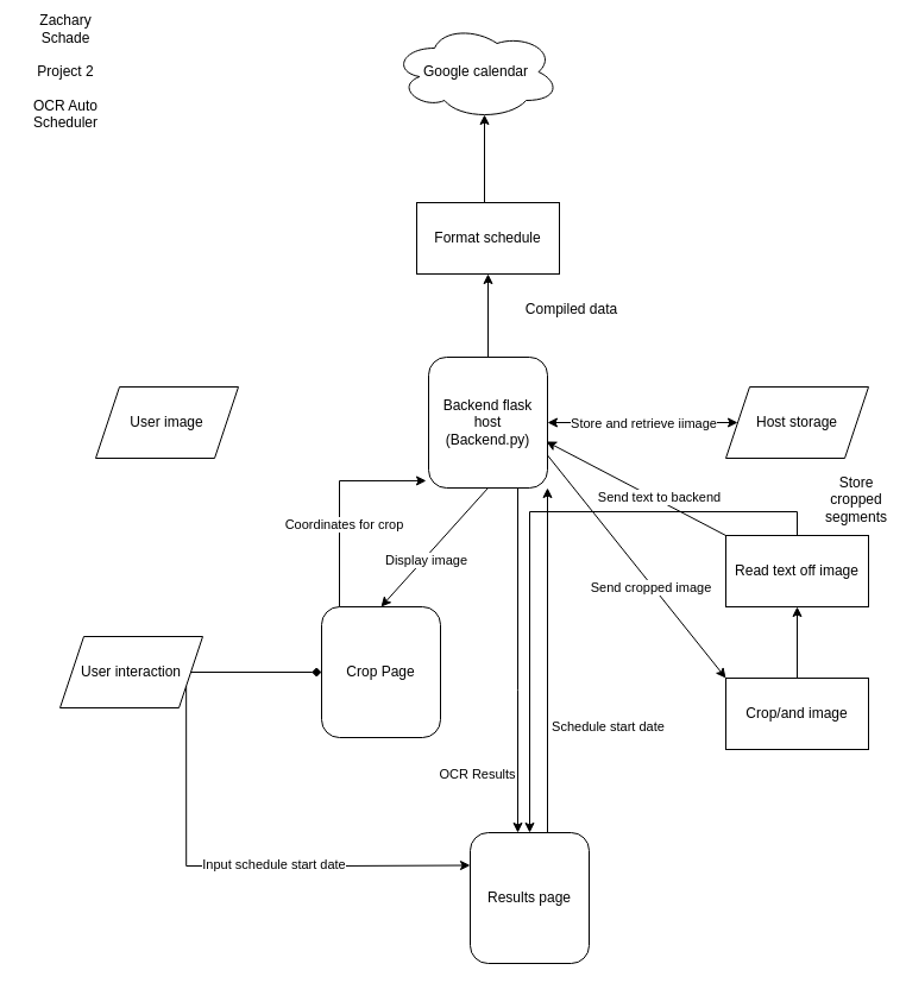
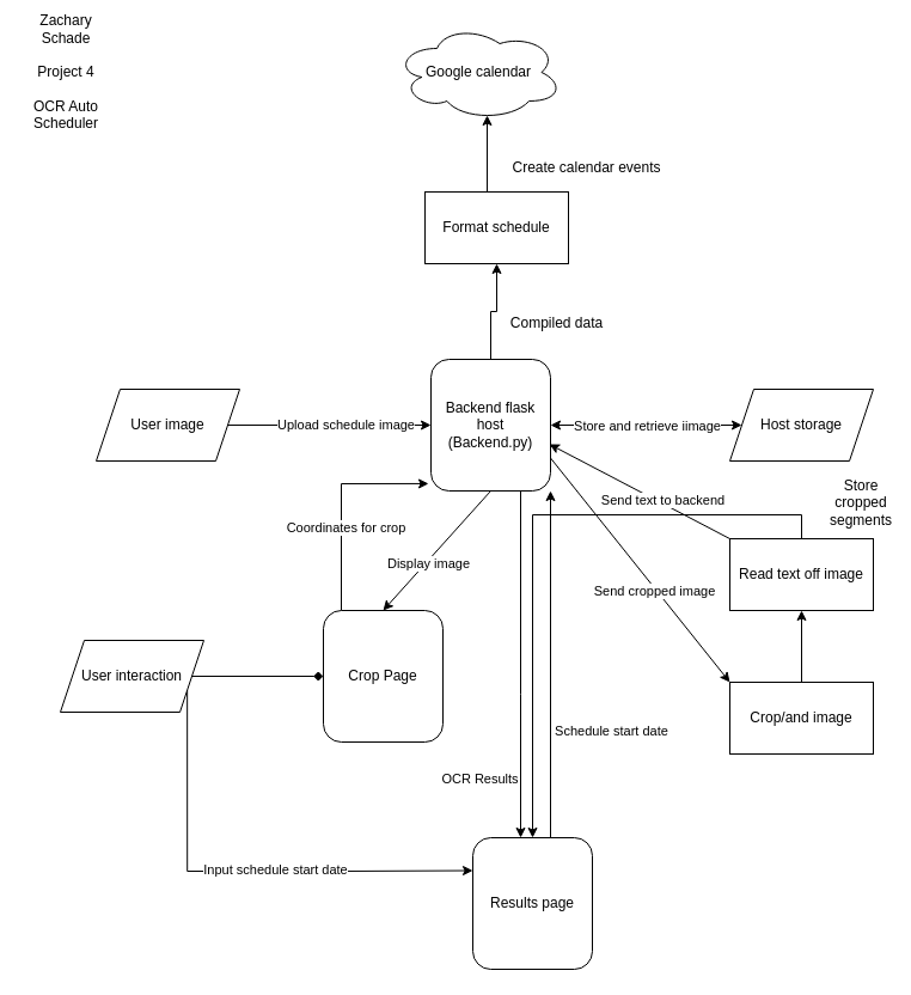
  <mxCell id="0" />
  <mxCell id="1" parent="0" />
  <mxCell id="2" style="edgeStyle=orthogonalEdgeStyle;rounded=0;orthogonalLoop=1;jettySize=auto;html=1;exitX=0.75;exitY=1;exitDx=0;exitDy=0;" edge="1" parent="1" source="5" target="31"><mxGeometry relative="1" as="geometry"><Array as="points"><mxPoint x="435" y="580" /><mxPoint x="435" y="580" /></Array></mxGeometry></mxCell>
  <mxCell id="3" value="OCR Results" style="edgeLabel;html=1;align=center;verticalAlign=middle;resizable=0;points=[];" vertex="1" connectable="0" parent="2"><mxGeometry x="0.11" y="-1" relative="1" as="geometry"><mxPoint x="-34" y="79" as="offset" /></mxGeometry></mxCell>
  <mxCell id="4" style="edgeStyle=orthogonalEdgeStyle;rounded=0;orthogonalLoop=1;jettySize=auto;html=1;exitX=0.5;exitY=0;exitDx=0;exitDy=0;entryX=0.5;entryY=1;entryDx=0;entryDy=0;" edge="1" parent="1" source="5" target="35"><mxGeometry relative="1" as="geometry" /></mxCell>
  <mxCell id="5" value="Backend flask host&lt;br&gt;(Backend.py)" style="rounded=1;whiteSpace=wrap;html=1;" vertex="1" parent="1"><mxGeometry x="360" y="300" width="100" height="110" as="geometry" /></mxCell>
  <mxCell id="6" value="User image" style="shape=parallelogram;perimeter=parallelogramPerimeter;whiteSpace=wrap;html=1;fixedSize=1;" vertex="1" parent="1"><mxGeometry x="80" y="325" width="120" height="60" as="geometry" /></mxCell>
+ <mxCell id="7" value="" style="endArrow=classic;html=1;exitX=1;exitY=0.5;exitDx=0;exitDy=0;entryX=0;entryY=0.5;entryDx=0;entryDy=0;" edge="1" parent="1" source="6" target="5"><mxGeometry width="50" height="50" relative="1" as="geometry"><mxPoint x="420" y="590" as="sourcePoint" /><mxPoint x="470" y="540" as="targetPoint" /></mxGeometry></mxCell>
+ <mxCell id="8" value="Upload schedule image" style="edgeLabel;html=1;align=center;verticalAlign=middle;resizable=0;points=[];" vertex="1" connectable="0" parent="7"><mxGeometry x="0.153" y="1" relative="1" as="geometry"><mxPoint as="offset" /></mxGeometry></mxCell>
  <mxCell id="9" value="Host storage" style="shape=parallelogram;perimeter=parallelogramPerimeter;whiteSpace=wrap;html=1;fixedSize=1;" vertex="1" parent="1"><mxGeometry x="610" y="325" width="120" height="60" as="geometry" /></mxCell>
  <mxCell id="10" value="" style="endArrow=classic;startArrow=classic;html=1;entryX=0;entryY=0.5;entryDx=0;entryDy=0;exitX=1;exitY=0.5;exitDx=0;exitDy=0;" edge="1" parent="1" source="5" target="9"><mxGeometry width="50" height="50" relative="1" as="geometry"><mxPoint x="420" y="590" as="sourcePoint" /><mxPoint x="470" y="540" as="targetPoint" /></mxGeometry></mxCell>
  <mxCell id="11" value="Store and retrieve iimage" style="edgeLabel;html=1;align=center;verticalAlign=middle;resizable=0;points=[];" vertex="1" connectable="0" parent="10"><mxGeometry x="0.225" y="2" relative="1" as="geometry"><mxPoint x="-18" y="2" as="offset" /></mxGeometry></mxCell>
  <mxCell id="12" value="Crop/and image" style="rounded=0;whiteSpace=wrap;html=1;" vertex="1" parent="1"><mxGeometry x="610" y="570" width="120" height="60" as="geometry" /></mxCell>
  <mxCell id="13" style="edgeStyle=orthogonalEdgeStyle;rounded=0;orthogonalLoop=1;jettySize=auto;html=1;exitX=0.25;exitY=0;exitDx=0;exitDy=0;entryX=-0.02;entryY=0.945;entryDx=0;entryDy=0;entryPerimeter=0;" edge="1" parent="1" source="15" target="5"><mxGeometry relative="1" as="geometry"><Array as="points"><mxPoint x="285" y="404" /></Array></mxGeometry></mxCell>
  <mxCell id="14" value="Coordinates for crop" style="edgeLabel;html=1;align=center;verticalAlign=middle;resizable=0;points=[];" vertex="1" connectable="0" parent="13"><mxGeometry x="-0.153" y="-3" relative="1" as="geometry"><mxPoint as="offset" /></mxGeometry></mxCell>
  <mxCell id="15" value="Crop Page" style="rounded=1;whiteSpace=wrap;html=1;" vertex="1" parent="1"><mxGeometry x="270" y="510" width="100" height="110" as="geometry" /></mxCell>
  <mxCell id="16" value="" style="endArrow=classic;html=1;exitX=0.5;exitY=1;exitDx=0;exitDy=0;entryX=0.5;entryY=0;entryDx=0;entryDy=0;" edge="1" parent="1" source="5" target="15"><mxGeometry width="50" height="50" relative="1" as="geometry"><mxPoint x="420" y="600" as="sourcePoint" /><mxPoint x="470" y="550" as="targetPoint" /></mxGeometry></mxCell>
  <mxCell id="17" value="Display image" style="edgeLabel;html=1;align=center;verticalAlign=middle;resizable=0;points=[];" vertex="1" connectable="0" parent="16"><mxGeometry x="0.19" y="1" relative="1" as="geometry"><mxPoint as="offset" /></mxGeometry></mxCell>
  <mxCell id="18" style="edgeStyle=orthogonalEdgeStyle;rounded=0;orthogonalLoop=1;jettySize=auto;html=1;exitX=1;exitY=0.5;exitDx=0;exitDy=0;entryX=0;entryY=0.5;entryDx=0;entryDy=0;endArrow=diamond;" edge="1" parent="1" source="21" target="15"><mxGeometry relative="1" as="geometry" /></mxCell>
  <mxCell id="19" style="edgeStyle=orthogonalEdgeStyle;rounded=0;orthogonalLoop=1;jettySize=auto;html=1;exitX=1;exitY=0.75;exitDx=0;exitDy=0;entryX=0;entryY=0.25;entryDx=0;entryDy=0;" edge="1" parent="1" source="21" target="31"><mxGeometry relative="1" as="geometry"><Array as="points"><mxPoint x="156" y="728" /><mxPoint x="283" y="728" /></Array></mxGeometry></mxCell>
  <mxCell id="20" value="Input schedule start date" style="edgeLabel;html=1;align=center;verticalAlign=middle;resizable=0;points=[];" vertex="1" connectable="0" parent="19"><mxGeometry x="0.154" y="2" relative="1" as="geometry"><mxPoint as="offset" /></mxGeometry></mxCell>
  <mxCell id="21" value="User interaction" style="shape=parallelogram;perimeter=parallelogramPerimeter;whiteSpace=wrap;html=1;fixedSize=1;" vertex="1" parent="1"><mxGeometry x="50" y="535" width="120" height="60" as="geometry" /></mxCell>
  <mxCell id="22" value="" style="endArrow=classic;html=1;exitX=1;exitY=0.75;exitDx=0;exitDy=0;entryX=0;entryY=0;entryDx=0;entryDy=0;" edge="1" parent="1" source="5" target="12"><mxGeometry width="50" height="50" relative="1" as="geometry"><mxPoint x="420" y="600" as="sourcePoint" /><mxPoint x="470" y="550" as="targetPoint" /></mxGeometry></mxCell>
  <mxCell id="23" value="Send cropped image" style="edgeLabel;html=1;align=center;verticalAlign=middle;resizable=0;points=[];" vertex="1" connectable="0" parent="22"><mxGeometry x="0.178" y="-2" relative="1" as="geometry"><mxPoint as="offset" /></mxGeometry></mxCell>
  <mxCell id="24" value="" style="endArrow=classic;html=1;exitX=0.5;exitY=0;exitDx=0;exitDy=0;" edge="1" parent="1" source="12" target="26"><mxGeometry width="50" height="50" relative="1" as="geometry"><mxPoint x="420" y="580" as="sourcePoint" /><mxPoint x="670" y="490" as="targetPoint" /></mxGeometry></mxCell>
  <mxCell id="25" style="edgeStyle=orthogonalEdgeStyle;rounded=0;orthogonalLoop=1;jettySize=auto;html=1;exitX=0.5;exitY=0;exitDx=0;exitDy=0;" edge="1" parent="1" source="26" target="31"><mxGeometry relative="1" as="geometry" /></mxCell>
  <mxCell id="26" value="Read text off image" style="rounded=0;whiteSpace=wrap;html=1;" vertex="1" parent="1"><mxGeometry x="610" y="450" width="120" height="60" as="geometry" /></mxCell>
  <mxCell id="27" value="" style="endArrow=classic;html=1;exitX=0;exitY=0;exitDx=0;exitDy=0;entryX=0.99;entryY=0.645;entryDx=0;entryDy=0;entryPerimeter=0;" edge="1" parent="1" source="26" target="5"><mxGeometry width="50" height="50" relative="1" as="geometry"><mxPoint x="420" y="590" as="sourcePoint" /><mxPoint x="470" y="540" as="targetPoint" /></mxGeometry></mxCell>
  <mxCell id="28" value="Send text to backend" style="edgeLabel;html=1;align=center;verticalAlign=middle;resizable=0;points=[];" vertex="1" connectable="0" parent="27"><mxGeometry x="-0.238" y="-3" relative="1" as="geometry"><mxPoint as="offset" /></mxGeometry></mxCell>
  <mxCell id="29" style="edgeStyle=orthogonalEdgeStyle;rounded=0;orthogonalLoop=1;jettySize=auto;html=1;exitX=0.75;exitY=0;exitDx=0;exitDy=0;entryX=1;entryY=1;entryDx=0;entryDy=0;" edge="1" parent="1" source="31" target="5"><mxGeometry relative="1" as="geometry"><Array as="points"><mxPoint x="460" y="700" /></Array></mxGeometry></mxCell>
  <mxCell id="30" value="Schedule start date" style="edgeLabel;html=1;align=center;verticalAlign=middle;resizable=0;points=[];" vertex="1" connectable="0" parent="29"><mxGeometry x="-0.407" relative="1" as="geometry"><mxPoint x="50" y="-11" as="offset" /></mxGeometry></mxCell>
  <mxCell id="31" value="Results page" style="rounded=1;whiteSpace=wrap;html=1;" vertex="1" parent="1"><mxGeometry x="395" y="700" width="100" height="110" as="geometry" /></mxCell>
  <mxCell id="32" value="Google calendar" style="ellipse;shape=cloud;whiteSpace=wrap;html=1;" vertex="1" parent="1"><mxGeometry x="330" y="20" width="140" height="80" as="geometry" /></mxCell>
  <mxCell id="33" value="Store cropped segments" style="text;html=1;strokeColor=none;fillColor=none;align=center;verticalAlign=middle;whiteSpace=wrap;rounded=0;" vertex="1" parent="1"><mxGeometry x="700" y="410" width="40" height="20" as="geometry" /></mxCell>
  <mxCell id="34" style="edgeStyle=orthogonalEdgeStyle;rounded=0;orthogonalLoop=1;jettySize=auto;html=1;exitX=0.5;exitY=0;exitDx=0;exitDy=0;entryX=0.55;entryY=0.95;entryDx=0;entryDy=0;entryPerimeter=0;" edge="1" parent="1" source="35" target="32"><mxGeometry relative="1" as="geometry"><Array as="points"><mxPoint x="407" y="170" /></Array></mxGeometry></mxCell>
- <mxCell id="35" value="Format schedule" style="rounded=0;whiteSpace=wrap;html=1;" vertex="1" parent="1"><mxGeometry x="350" y="170" width="120" height="60" as="geometry" /></mxCell>
- <mxCell id="36" value="Compiled data" style="text;html=1;align=center;verticalAlign=middle;resizable=0;points=[];autosize=1;strokeColor=none;" vertex="1" parent="1"><mxGeometry x="435" y="250" width="90" height="20" as="geometry" /></mxCell>
- <mxCell id="38" value="Zachary Schade&lt;br&gt;&lt;br&gt;Project 2&lt;br&gt;&lt;br&gt;OCR Auto Scheduler" style="text;html=1;strokeColor=none;fillColor=none;align=center;verticalAlign=middle;whiteSpace=wrap;rounded=0;" vertex="1" parent="1"><mxGeometry y="50" width="70" height="20" as="geometry" x="20" /></mxCell>
+ <mxCell id="35" value="Format schedule" style="rounded=0;whiteSpace=wrap;html=1;" vertex="1" parent="1"><mxGeometry x="355" y="160" width="120" height="60" as="geometry" /></mxCell>
+ <mxCell id="36" value="Compiled data" style="text;html=1;align=center;verticalAlign=middle;resizable=0;points=[];autosize=1;strokeColor=none;" vertex="1" parent="1"><mxGeometry x="420" y="260" width="90" height="20" as="geometry" /></mxCell>
+ <mxCell id="37" value="Create calendar events" style="text;html=1;align=center;verticalAlign=middle;resizable=0;points=[];autosize=1;strokeColor=none;" vertex="1" parent="1"><mxGeometry x="420" y="130" width="140" height="20" as="geometry" /></mxCell>
+ <mxCell id="38" value="Zachary Schade&lt;br&gt;&lt;br&gt;Project 4&lt;br&gt;&lt;br&gt;OCR Auto Scheduler" style="text;html=1;strokeColor=none;fillColor=none;align=center;verticalAlign=middle;whiteSpace=wrap;rounded=0;" vertex="1" parent="1"><mxGeometry y="50" width="70" height="20" as="geometry" x="20" /></mxCell>
